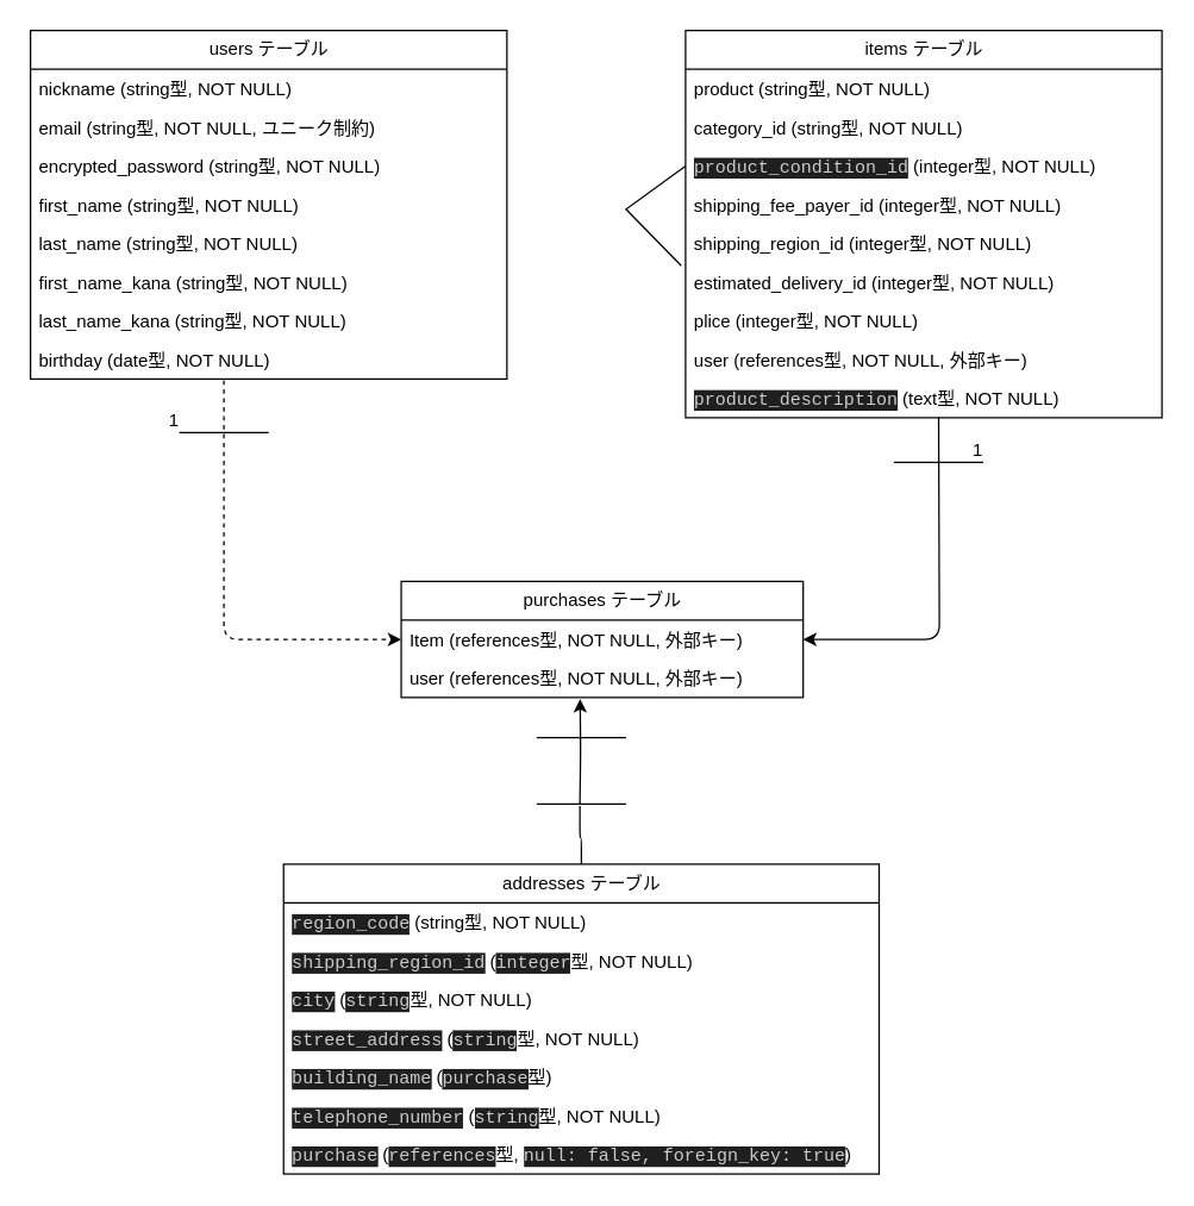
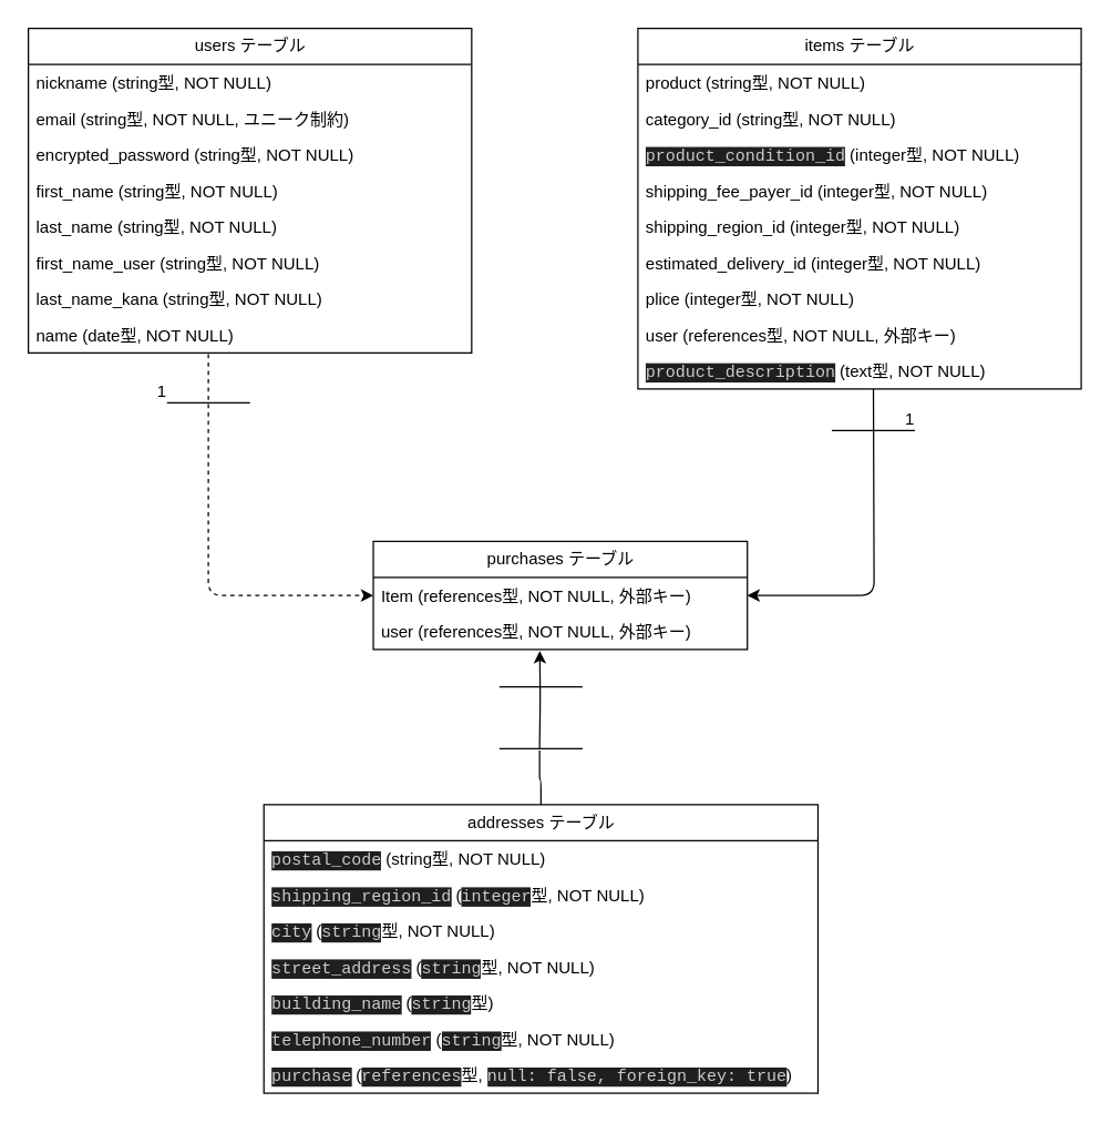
  <mxCell id="0" />
  <mxCell id="1" parent="0" />
  <mxCell id="2" value="&lt;span style=&quot;&quot;&gt;users テーブル&lt;/span&gt;" style="swimlane;fontStyle=0;childLayout=stackLayout;horizontal=1;startSize=26;fillColor=none;horizontalStack=0;resizeParent=1;resizeParentMax=0;resizeLast=0;collapsible=1;marginBottom=0;html=1;" parent="1" vertex="1"><mxGeometry x="20" y="20" width="320" height="234" as="geometry" /></mxCell>
  <mxCell id="3" value="&lt;span style=&quot;text-align: center;&quot;&gt;nickname (string型, NOT NULL)&lt;/span&gt;" style="text;strokeColor=none;fillColor=none;align=left;verticalAlign=top;spacingLeft=4;spacingRight=4;overflow=hidden;rotatable=0;points=[[0,0.5],[1,0.5]];portConstraint=eastwest;whiteSpace=wrap;html=1;" parent="2" vertex="1"><mxGeometry y="26" width="320" height="26" as="geometry" /></mxCell>
  <mxCell id="4" value="&lt;span style=&quot;text-align: center;&quot;&gt;email (string型, NOT NULL, ユニーク制約)&lt;/span&gt;" style="text;strokeColor=none;fillColor=none;align=left;verticalAlign=top;spacingLeft=4;spacingRight=4;overflow=hidden;rotatable=0;points=[[0,0.5],[1,0.5]];portConstraint=eastwest;whiteSpace=wrap;html=1;" parent="2" vertex="1"><mxGeometry y="52" width="320" height="26" as="geometry" /></mxCell>
  <mxCell id="5" value="&lt;span style=&quot;text-align: center;&quot;&gt;encrypted_password (string型, NOT NULL)&lt;/span&gt;" style="text;strokeColor=none;fillColor=none;align=left;verticalAlign=top;spacingLeft=4;spacingRight=4;overflow=hidden;rotatable=0;points=[[0,0.5],[1,0.5]];portConstraint=eastwest;whiteSpace=wrap;html=1;" parent="2" vertex="1"><mxGeometry y="78" width="320" height="26" as="geometry" /></mxCell>
  <mxCell id="6" value="&lt;span style=&quot;text-align: center;&quot;&gt;first_name (string型, NOT NULL)&lt;/span&gt;" style="text;strokeColor=none;fillColor=none;align=left;verticalAlign=top;spacingLeft=4;spacingRight=4;overflow=hidden;rotatable=0;points=[[0,0.5],[1,0.5]];portConstraint=eastwest;whiteSpace=wrap;html=1;" parent="2" vertex="1"><mxGeometry y="104" width="320" height="26" as="geometry" /></mxCell>
  <mxCell id="7" value="&lt;span style=&quot;text-align: center;&quot;&gt;last_name (string型, NOT NULL)&lt;/span&gt;" style="text;strokeColor=none;fillColor=none;align=left;verticalAlign=top;spacingLeft=4;spacingRight=4;overflow=hidden;rotatable=0;points=[[0,0.5],[1,0.5]];portConstraint=eastwest;whiteSpace=wrap;html=1;" parent="2" vertex="1"><mxGeometry y="130" width="320" height="26" as="geometry" /></mxCell>
- <mxCell id="8" value="&lt;span style=&quot;text-align: center;&quot;&gt;first_name_kana (string型, NOT NULL)&lt;/span&gt;" style="text;strokeColor=none;fillColor=none;align=left;verticalAlign=top;spacingLeft=4;spacingRight=4;overflow=hidden;rotatable=0;points=[[0,0.5],[1,0.5]];portConstraint=eastwest;whiteSpace=wrap;html=1;" parent="2" vertex="1"><mxGeometry y="156" width="320" height="26" as="geometry" /></mxCell>
+ <mxCell id="8" value="&lt;span style=&quot;text-align: center;&quot;&gt;first_name_user (string型, NOT NULL)&lt;/span&gt;" style="text;strokeColor=none;fillColor=none;align=left;verticalAlign=top;spacingLeft=4;spacingRight=4;overflow=hidden;rotatable=0;points=[[0,0.5],[1,0.5]];portConstraint=eastwest;whiteSpace=wrap;html=1;" parent="2" vertex="1"><mxGeometry y="156" width="320" height="26" as="geometry" /></mxCell>
  <mxCell id="9" value="&lt;span style=&quot;text-align: center;&quot;&gt;last_name_kana (string型, NOT NULL)&lt;/span&gt;" style="text;strokeColor=none;fillColor=none;align=left;verticalAlign=top;spacingLeft=4;spacingRight=4;overflow=hidden;rotatable=0;points=[[0,0.5],[1,0.5]];portConstraint=eastwest;whiteSpace=wrap;html=1;" parent="2" vertex="1"><mxGeometry y="182" width="320" height="26" as="geometry" /></mxCell>
- <mxCell id="10" value="&lt;span style=&quot;text-align: center;&quot;&gt;birthday (date型, NOT NULL)&lt;/span&gt;" style="text;strokeColor=none;fillColor=none;align=left;verticalAlign=top;spacingLeft=4;spacingRight=4;overflow=hidden;rotatable=0;points=[[0,0.5],[1,0.5]];portConstraint=eastwest;whiteSpace=wrap;html=1;" parent="2" vertex="1"><mxGeometry y="208" width="320" height="26" as="geometry" /></mxCell>
+ <mxCell id="10" value="&lt;span style=&quot;text-align: center;&quot;&gt;name (date型, NOT NULL)&lt;/span&gt;" style="text;strokeColor=none;fillColor=none;align=left;verticalAlign=top;spacingLeft=4;spacingRight=4;overflow=hidden;rotatable=0;points=[[0,0.5],[1,0.5]];portConstraint=eastwest;whiteSpace=wrap;html=1;" parent="2" vertex="1"><mxGeometry y="208" width="320" height="26" as="geometry" /></mxCell>
  <mxCell id="11" value="&lt;span style=&quot;&quot;&gt;items テーブル&lt;/span&gt;" style="swimlane;fontStyle=0;childLayout=stackLayout;horizontal=1;startSize=26;fillColor=none;horizontalStack=0;resizeParent=1;resizeParentMax=0;resizeLast=0;collapsible=1;marginBottom=0;html=1;" parent="1" vertex="1"><mxGeometry x="460" y="20" width="320" height="260" as="geometry" /></mxCell>
  <mxCell id="12" value="&lt;span style=&quot;text-align: center;&quot;&gt;product (string型, NOT NULL)&lt;/span&gt;" style="text;strokeColor=none;fillColor=none;align=left;verticalAlign=top;spacingLeft=4;spacingRight=4;overflow=hidden;rotatable=0;points=[[0,0.5],[1,0.5]];portConstraint=eastwest;whiteSpace=wrap;html=1;" parent="11" vertex="1"><mxGeometry y="26" width="320" height="26" as="geometry" /></mxCell>
  <mxCell id="13" value="&lt;span style=&quot;text-align: center;&quot;&gt;category_id (string型, NOT NULL)&lt;/span&gt;" style="text;strokeColor=none;fillColor=none;align=left;verticalAlign=top;spacingLeft=4;spacingRight=4;overflow=hidden;rotatable=0;points=[[0,0.5],[1,0.5]];portConstraint=eastwest;whiteSpace=wrap;html=1;" parent="11" vertex="1"><mxGeometry y="52" width="320" height="26" as="geometry" /></mxCell>
  <mxCell id="14" value="&lt;span style=&quot;background-color: rgb(31, 31, 31); color: rgb(204, 204, 204); font-family: Menlo, Monaco, &amp;quot;Courier New&amp;quot;, monospace;&quot;&gt;product_condition_id&lt;/span&gt;&lt;span style=&quot;text-align: center;&quot;&gt;&amp;nbsp;(&lt;/span&gt;&lt;span style=&quot;text-align: center;&quot;&gt;integer&lt;/span&gt;&lt;span style=&quot;text-align: center;&quot;&gt;型, NOT NULL)&lt;/span&gt;" style="text;strokeColor=none;fillColor=none;align=left;verticalAlign=top;spacingLeft=4;spacingRight=4;overflow=hidden;rotatable=0;points=[[0,0.5],[1,0.5]];portConstraint=eastwest;whiteSpace=wrap;html=1;" parent="11" vertex="1"><mxGeometry y="78" width="320" height="26" as="geometry" /></mxCell>
  <mxCell id="15" value="&lt;span style=&quot;text-align: center;&quot;&gt;shipping_fee_payer_id (&lt;/span&gt;&lt;span style=&quot;text-align: center;&quot;&gt;integer&lt;/span&gt;&lt;span style=&quot;text-align: center;&quot;&gt;型, NOT NULL)&lt;/span&gt;" style="text;strokeColor=none;fillColor=none;align=left;verticalAlign=top;spacingLeft=4;spacingRight=4;overflow=hidden;rotatable=0;points=[[0,0.5],[1,0.5]];portConstraint=eastwest;whiteSpace=wrap;html=1;" parent="11" vertex="1"><mxGeometry y="104" width="320" height="26" as="geometry" /></mxCell>
  <mxCell id="16" value="&lt;span style=&quot;text-align: center;&quot;&gt;shipping_region_id (&lt;/span&gt;&lt;span style=&quot;text-align: center;&quot;&gt;integer&lt;/span&gt;&lt;span style=&quot;text-align: center;&quot;&gt;型, NOT NULL)&lt;/span&gt;" style="text;strokeColor=none;fillColor=none;align=left;verticalAlign=top;spacingLeft=4;spacingRight=4;overflow=hidden;rotatable=0;points=[[0,0.5],[1,0.5]];portConstraint=eastwest;whiteSpace=wrap;html=1;" parent="11" vertex="1"><mxGeometry y="130" width="320" height="26" as="geometry" /></mxCell>
  <mxCell id="17" value="&lt;span style=&quot;text-align: center;&quot;&gt;estimated_delivery_id (integer型, NOT NULL)&lt;/span&gt;" style="text;strokeColor=none;fillColor=none;align=left;verticalAlign=top;spacingLeft=4;spacingRight=4;overflow=hidden;rotatable=0;points=[[0,0.5],[1,0.5]];portConstraint=eastwest;whiteSpace=wrap;html=1;" parent="11" vertex="1"><mxGeometry y="156" width="320" height="26" as="geometry" /></mxCell>
  <mxCell id="18" value="&lt;span style=&quot;text-align: center;&quot;&gt;plice (integer型, NOT NULL)&lt;/span&gt;" style="text;strokeColor=none;fillColor=none;align=left;verticalAlign=top;spacingLeft=4;spacingRight=4;overflow=hidden;rotatable=0;points=[[0,0.5],[1,0.5]];portConstraint=eastwest;whiteSpace=wrap;html=1;" parent="11" vertex="1"><mxGeometry y="182" width="320" height="26" as="geometry" /></mxCell>
  <mxCell id="19" value="&lt;span style=&quot;text-align: center;&quot;&gt;user (references型, NOT NULL, 外部キー)&lt;/span&gt;" style="text;strokeColor=none;fillColor=none;align=left;verticalAlign=top;spacingLeft=4;spacingRight=4;overflow=hidden;rotatable=0;points=[[0,0.5],[1,0.5]];portConstraint=eastwest;whiteSpace=wrap;html=1;" parent="11" vertex="1"><mxGeometry y="208" width="320" height="26" as="geometry" /></mxCell>
- <mxCell id="20" value="" style="endArrow=none;html=1;rounded=0;entryX=-0.009;entryY=0.077;entryDx=0;entryDy=0;entryPerimeter=0;exitX=0;exitY=0.5;exitDx=0;exitDy=0;" parent="11" source="14" target="17" edge="1"><mxGeometry relative="1" as="geometry"><mxPoint x="-210" y="220" as="sourcePoint" /><mxPoint x="-50" y="220" as="targetPoint" /><Array as="points"><mxPoint x="-40" y="120" /></Array></mxGeometry></mxCell>
  <mxCell id="21" value="&lt;span style=&quot;background-color: rgb(31, 31, 31); color: rgb(204, 204, 204); font-family: Menlo, Monaco, &amp;quot;Courier New&amp;quot;, monospace;&quot;&gt;product_description&lt;/span&gt;&lt;span style=&quot;text-align: center;&quot;&gt;&amp;nbsp;(text型, NOT NULL)&lt;/span&gt;" style="text;strokeColor=none;fillColor=none;align=left;verticalAlign=top;spacingLeft=4;spacingRight=4;overflow=hidden;rotatable=0;points=[[0,0.5],[1,0.5]];portConstraint=eastwest;whiteSpace=wrap;html=1;" parent="11" vertex="1"><mxGeometry y="234" width="320" height="26" as="geometry" /></mxCell>
  <mxCell id="22" value="purchases テーブル" style="swimlane;fontStyle=0;childLayout=stackLayout;horizontal=1;startSize=26;fillColor=none;horizontalStack=0;resizeParent=1;resizeParentMax=0;resizeLast=0;collapsible=1;marginBottom=0;html=1;" parent="1" vertex="1"><mxGeometry x="269" y="390" width="270" height="78" as="geometry" /></mxCell>
  <mxCell id="23" value="Item&amp;nbsp;&lt;span style=&quot;text-align: center;&quot;&gt;(references型, NOT NULL, 外部キー)&lt;/span&gt;" style="text;strokeColor=none;fillColor=none;align=left;verticalAlign=top;spacingLeft=4;spacingRight=4;overflow=hidden;rotatable=0;points=[[0,0.5],[1,0.5]];portConstraint=eastwest;whiteSpace=wrap;html=1;" parent="22" vertex="1"><mxGeometry y="26" width="270" height="26" as="geometry" /></mxCell>
  <mxCell id="24" value="&lt;span style=&quot;text-align: center;&quot;&gt;user (references型, NOT NULL, 外部キー)&lt;/span&gt;" style="text;strokeColor=none;fillColor=none;align=left;verticalAlign=top;spacingLeft=4;spacingRight=4;overflow=hidden;rotatable=0;points=[[0,0.5],[1,0.5]];portConstraint=eastwest;whiteSpace=wrap;html=1;" parent="22" vertex="1"><mxGeometry y="52" width="270" height="26" as="geometry" /></mxCell>
  <mxCell id="25" style="edgeStyle=orthogonalEdgeStyle;html=1;entryX=1;entryY=0.5;entryDx=0;entryDy=0;" parent="1" target="23" edge="1"><mxGeometry relative="1" as="geometry"><mxPoint x="630" y="280" as="sourcePoint" /></mxGeometry></mxCell>
  <mxCell id="26" style="edgeStyle=orthogonalEdgeStyle;html=1;exitX=0.406;exitY=1.038;exitDx=0;exitDy=0;entryX=0;entryY=0.5;entryDx=0;entryDy=0;exitPerimeter=0;dashed=1;" parent="1" source="10" target="23" edge="1"><mxGeometry relative="1" as="geometry" /></mxCell>
  <mxCell id="27" value="" style="endArrow=none;html=1;rounded=0;" parent="1" edge="1"><mxGeometry relative="1" as="geometry"><mxPoint x="180" y="290" as="sourcePoint" /><mxPoint x="120" y="290" as="targetPoint" /><Array as="points"><mxPoint x="180" y="290" /><mxPoint x="150" y="290" /></Array></mxGeometry></mxCell>
  <mxCell id="28" value="1" style="resizable=0;html=1;align=right;verticalAlign=bottom;" parent="27" connectable="0" vertex="1"><mxGeometry x="1" relative="1" as="geometry" /></mxCell>
  <mxCell id="29" value="" style="endArrow=none;html=1;rounded=0;" parent="1" edge="1"><mxGeometry relative="1" as="geometry"><mxPoint x="600" y="310" as="sourcePoint" /><mxPoint x="660" y="310" as="targetPoint" /><Array as="points"><mxPoint x="630" y="310" /></Array></mxGeometry></mxCell>
  <mxCell id="30" value="1" style="resizable=0;html=1;align=right;verticalAlign=bottom;" parent="29" connectable="0" vertex="1"><mxGeometry x="1" relative="1" as="geometry" /></mxCell>
  <mxCell id="31" style="edgeStyle=orthogonalEdgeStyle;html=1;entryX=0.445;entryY=1.038;entryDx=0;entryDy=0;entryPerimeter=0;startArrow=none;" parent="1" target="24" edge="1"><mxGeometry relative="1" as="geometry"><mxPoint x="389" y="540" as="sourcePoint" /></mxGeometry></mxCell>
  <mxCell id="32" value="&lt;span style=&quot;&quot;&gt;addresses テーブル&lt;/span&gt;" style="swimlane;fontStyle=0;childLayout=stackLayout;horizontal=1;startSize=26;fillColor=none;horizontalStack=0;resizeParent=1;resizeParentMax=0;resizeLast=0;collapsible=1;marginBottom=0;html=1;" parent="1" vertex="1"><mxGeometry x="190" y="580" width="400" height="208" as="geometry" /></mxCell>
- <mxCell id="33" value="&lt;span style=&quot;background-color: rgb(31, 31, 31); color: rgb(204, 204, 204); font-family: Menlo, Monaco, &amp;quot;Courier New&amp;quot;, monospace;&quot;&gt;region_code&lt;/span&gt;&lt;span style=&quot;text-align: center;&quot;&gt;&amp;nbsp;(string型, NOT NULL)&lt;/span&gt;" style="text;strokeColor=none;fillColor=none;align=left;verticalAlign=top;spacingLeft=4;spacingRight=4;overflow=hidden;rotatable=0;points=[[0,0.5],[1,0.5]];portConstraint=eastwest;whiteSpace=wrap;html=1;" parent="32" vertex="1"><mxGeometry y="26" width="400" height="26" as="geometry" /></mxCell>
+ <mxCell id="33" value="&lt;span style=&quot;background-color: rgb(31, 31, 31); color: rgb(204, 204, 204); font-family: Menlo, Monaco, &amp;quot;Courier New&amp;quot;, monospace;&quot;&gt;postal_code&lt;/span&gt;&lt;span style=&quot;text-align: center;&quot;&gt;&amp;nbsp;(string型, NOT NULL)&lt;/span&gt;" style="text;strokeColor=none;fillColor=none;align=left;verticalAlign=top;spacingLeft=4;spacingRight=4;overflow=hidden;rotatable=0;points=[[0,0.5],[1,0.5]];portConstraint=eastwest;whiteSpace=wrap;html=1;" parent="32" vertex="1"><mxGeometry y="26" width="400" height="26" as="geometry" /></mxCell>
  <mxCell id="34" value="&lt;span style=&quot;background-color: rgb(31, 31, 31); color: rgb(204, 204, 204); font-family: Menlo, Monaco, &amp;quot;Courier New&amp;quot;, monospace;&quot;&gt;shipping_region_id&lt;/span&gt;&lt;span style=&quot;text-align: center;&quot;&gt;&amp;nbsp;(&lt;/span&gt;&lt;span style=&quot;background-color: rgb(31, 31, 31); color: rgb(204, 204, 204); font-family: Menlo, Monaco, &amp;quot;Courier New&amp;quot;, monospace;&quot;&gt;integer&lt;/span&gt;&lt;span style=&quot;text-align: center; background-color: initial;&quot;&gt;型, NOT NULL)&lt;/span&gt;" style="text;strokeColor=none;fillColor=none;align=left;verticalAlign=top;spacingLeft=4;spacingRight=4;overflow=hidden;rotatable=0;points=[[0,0.5],[1,0.5]];portConstraint=eastwest;whiteSpace=wrap;html=1;" parent="32" vertex="1"><mxGeometry y="52" width="400" height="26" as="geometry" /></mxCell>
  <mxCell id="35" value="&lt;span style=&quot;background-color: rgb(31, 31, 31); color: rgb(204, 204, 204); font-family: Menlo, Monaco, &amp;quot;Courier New&amp;quot;, monospace;&quot;&gt;city&lt;/span&gt;&lt;span style=&quot;text-align: center;&quot;&gt;&amp;nbsp;(&lt;/span&gt;&lt;span style=&quot;background-color: rgb(31, 31, 31); color: rgb(204, 204, 204); font-family: Menlo, Monaco, &amp;quot;Courier New&amp;quot;, monospace;&quot;&gt;string&lt;/span&gt;&lt;span style=&quot;text-align: center; background-color: initial;&quot;&gt;型, NOT NULL)&lt;/span&gt;" style="text;strokeColor=none;fillColor=none;align=left;verticalAlign=top;spacingLeft=4;spacingRight=4;overflow=hidden;rotatable=0;points=[[0,0.5],[1,0.5]];portConstraint=eastwest;whiteSpace=wrap;html=1;" parent="32" vertex="1"><mxGeometry y="78" width="400" height="26" as="geometry" /></mxCell>
  <mxCell id="36" value="&lt;span style=&quot;background-color: rgb(31, 31, 31); color: rgb(204, 204, 204); font-family: Menlo, Monaco, &amp;quot;Courier New&amp;quot;, monospace;&quot;&gt;street_address&lt;/span&gt;&lt;span style=&quot;text-align: center;&quot;&gt;&amp;nbsp;(&lt;/span&gt;&lt;span style=&quot;background-color: rgb(31, 31, 31); color: rgb(204, 204, 204); font-family: Menlo, Monaco, &amp;quot;Courier New&amp;quot;, monospace;&quot;&gt;string&lt;/span&gt;&lt;span style=&quot;text-align: center; background-color: initial;&quot;&gt;型, NOT NULL)&lt;/span&gt;" style="text;strokeColor=none;fillColor=none;align=left;verticalAlign=top;spacingLeft=4;spacingRight=4;overflow=hidden;rotatable=0;points=[[0,0.5],[1,0.5]];portConstraint=eastwest;whiteSpace=wrap;html=1;" parent="32" vertex="1"><mxGeometry y="104" width="400" height="26" as="geometry" /></mxCell>
- <mxCell id="37" value="&lt;span style=&quot;background-color: rgb(31, 31, 31); color: rgb(204, 204, 204); font-family: Menlo, Monaco, &amp;quot;Courier New&amp;quot;, monospace;&quot;&gt;building_name&lt;/span&gt;&lt;span style=&quot;text-align: center;&quot;&gt;&amp;nbsp;(&lt;/span&gt;&lt;span style=&quot;background-color: rgb(31, 31, 31); color: rgb(204, 204, 204); font-family: Menlo, Monaco, &amp;quot;Courier New&amp;quot;, monospace;&quot;&gt;purchase&lt;/span&gt;&lt;span style=&quot;text-align: center; background-color: initial;&quot;&gt;型)&lt;/span&gt;" style="text;strokeColor=none;fillColor=none;align=left;verticalAlign=top;spacingLeft=4;spacingRight=4;overflow=hidden;rotatable=0;points=[[0,0.5],[1,0.5]];portConstraint=eastwest;whiteSpace=wrap;html=1;" parent="32" vertex="1"><mxGeometry y="130" width="400" height="26" as="geometry" /></mxCell>
+ <mxCell id="37" value="&lt;span style=&quot;background-color: rgb(31, 31, 31); color: rgb(204, 204, 204); font-family: Menlo, Monaco, &amp;quot;Courier New&amp;quot;, monospace;&quot;&gt;building_name&lt;/span&gt;&lt;span style=&quot;text-align: center;&quot;&gt;&amp;nbsp;(&lt;/span&gt;&lt;span style=&quot;background-color: rgb(31, 31, 31); color: rgb(204, 204, 204); font-family: Menlo, Monaco, &amp;quot;Courier New&amp;quot;, monospace;&quot;&gt;string&lt;/span&gt;&lt;span style=&quot;text-align: center; background-color: initial;&quot;&gt;型)&lt;/span&gt;" style="text;strokeColor=none;fillColor=none;align=left;verticalAlign=top;spacingLeft=4;spacingRight=4;overflow=hidden;rotatable=0;points=[[0,0.5],[1,0.5]];portConstraint=eastwest;whiteSpace=wrap;html=1;" parent="32" vertex="1"><mxGeometry y="130" width="400" height="26" as="geometry" /></mxCell>
  <mxCell id="38" value="&lt;span style=&quot;background-color: rgb(31, 31, 31); color: rgb(204, 204, 204); font-family: Menlo, Monaco, &amp;quot;Courier New&amp;quot;, monospace;&quot;&gt;telephone_number&lt;/span&gt;&lt;span style=&quot;text-align: center;&quot;&gt;&amp;nbsp;(&lt;/span&gt;&lt;span style=&quot;background-color: rgb(31, 31, 31); color: rgb(204, 204, 204); font-family: Menlo, Monaco, &amp;quot;Courier New&amp;quot;, monospace;&quot;&gt;string&lt;/span&gt;&lt;span style=&quot;text-align: center; background-color: initial;&quot;&gt;型, NOT NULL)&lt;/span&gt;" style="text;strokeColor=none;fillColor=none;align=left;verticalAlign=top;spacingLeft=4;spacingRight=4;overflow=hidden;rotatable=0;points=[[0,0.5],[1,0.5]];portConstraint=eastwest;whiteSpace=wrap;html=1;" parent="32" vertex="1"><mxGeometry y="156" width="400" height="26" as="geometry" /></mxCell>
  <mxCell id="39" value="&lt;span style=&quot;background-color: rgb(31, 31, 31); color: rgb(204, 204, 204); font-family: Menlo, Monaco, &amp;quot;Courier New&amp;quot;, monospace;&quot;&gt;purchase&lt;/span&gt;&lt;span style=&quot;text-align: center;&quot;&gt;&amp;nbsp;(&lt;/span&gt;&lt;span style=&quot;background-color: rgb(31, 31, 31); color: rgb(204, 204, 204); font-family: Menlo, Monaco, &amp;quot;Courier New&amp;quot;, monospace;&quot;&gt;references&lt;/span&gt;&lt;span style=&quot;text-align: center; background-color: initial;&quot;&gt;型,&amp;nbsp;&lt;/span&gt;&lt;span style=&quot;background-color: rgb(31, 31, 31); color: rgb(204, 204, 204); font-family: Menlo, Monaco, &amp;quot;Courier New&amp;quot;, monospace;&quot;&gt;null: false, foreign_key: true&lt;/span&gt;&lt;span style=&quot;background-color: initial; text-align: center;&quot;&gt;)&lt;/span&gt;" style="text;strokeColor=none;fillColor=none;align=left;verticalAlign=top;spacingLeft=4;spacingRight=4;overflow=hidden;rotatable=0;points=[[0,0.5],[1,0.5]];portConstraint=eastwest;whiteSpace=wrap;html=1;" parent="32" vertex="1"><mxGeometry y="182" width="400" height="26" as="geometry" /></mxCell>
  <mxCell id="40" value="" style="edgeStyle=orthogonalEdgeStyle;html=1;exitX=0.5;exitY=0;exitDx=0;exitDy=0;entryX=0.484;entryY=0.626;entryDx=0;entryDy=0;entryPerimeter=0;endArrow=none;" parent="1" source="32" target="41" edge="1"><mxGeometry relative="1" as="geometry"><mxPoint x="390" y="580" as="sourcePoint" /><mxPoint x="389.15" y="468.988" as="targetPoint" /><Array as="points"><mxPoint x="390" y="562" /><mxPoint x="389" y="541" /></Array></mxGeometry></mxCell>
  <mxCell id="41" value="" style="line;strokeWidth=1;rotatable=0;dashed=0;labelPosition=right;align=left;verticalAlign=middle;spacingTop=0;spacingLeft=6;points=[];portConstraint=eastwest;" parent="1" vertex="1"><mxGeometry x="360" y="534.5" width="60" height="10" as="geometry" /></mxCell>
  <mxCell id="42" value="" style="line;strokeWidth=1;rotatable=0;dashed=0;labelPosition=right;align=left;verticalAlign=middle;spacingTop=0;spacingLeft=6;points=[];portConstraint=eastwest;" parent="1" vertex="1"><mxGeometry x="360" y="490" width="60" height="10" as="geometry" /></mxCell>
